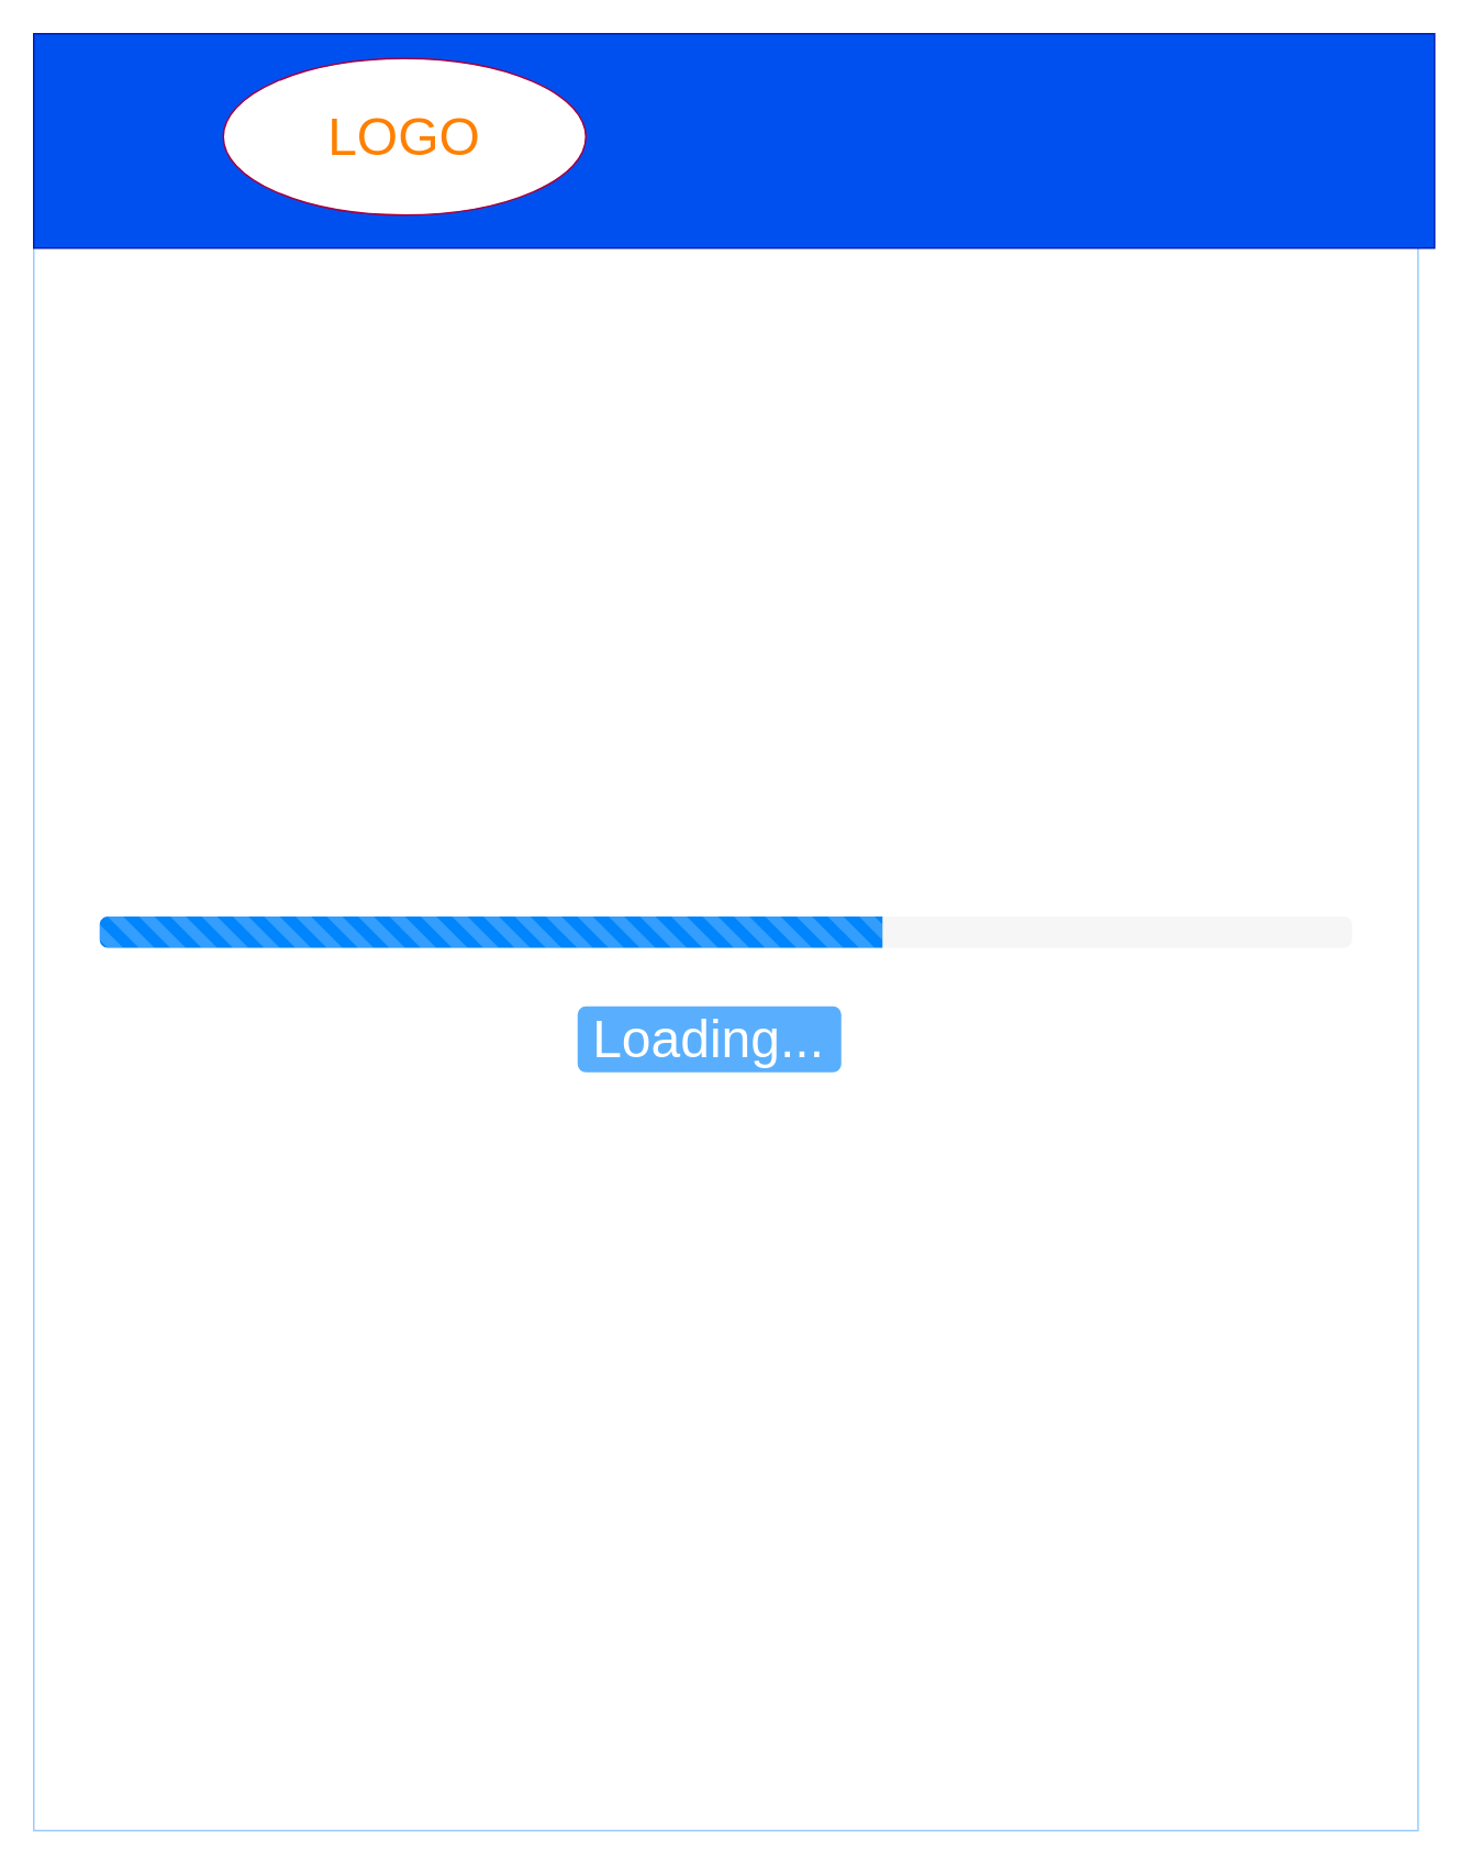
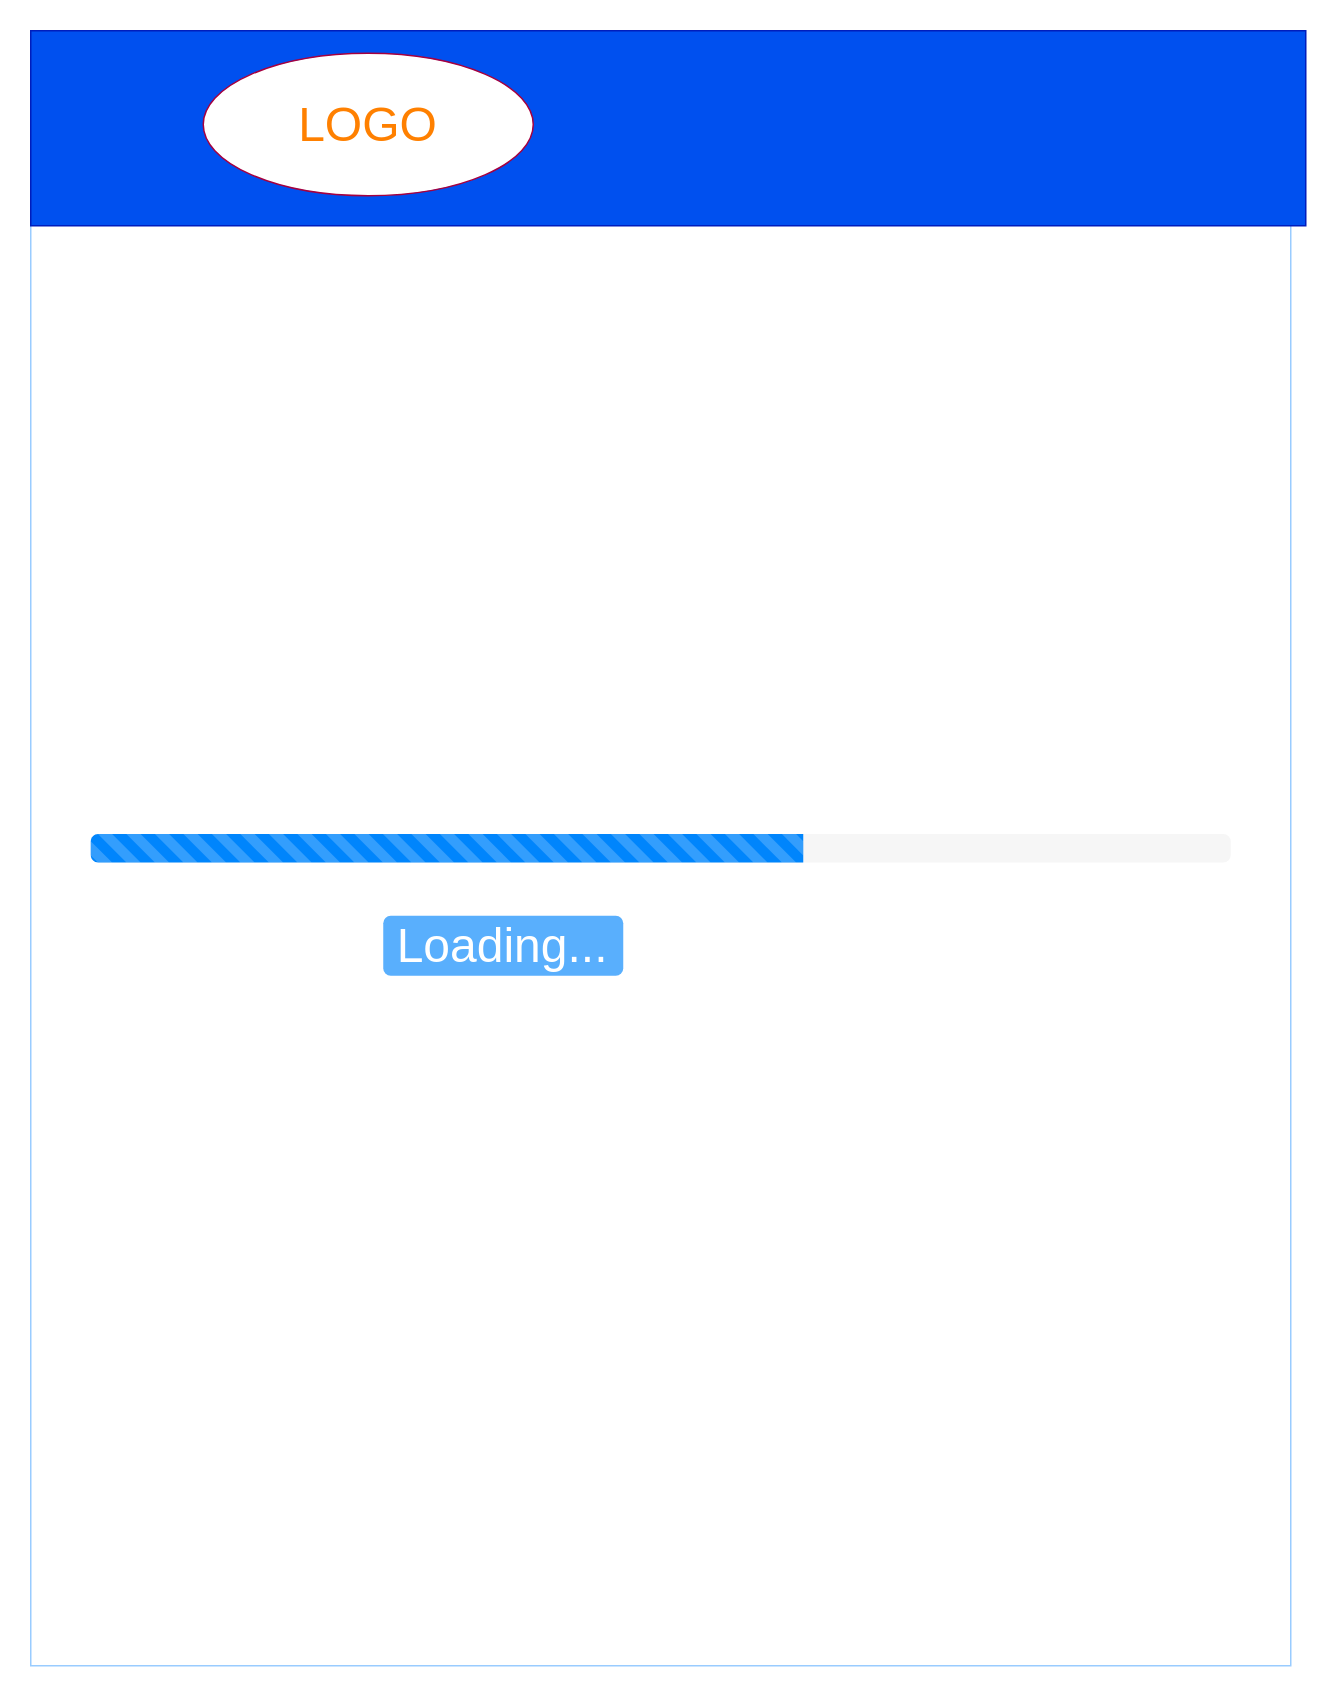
  <mxCell id="0" />
  <mxCell id="1" parent="0" />
  <mxCell id="2" value="" style="rounded=0;whiteSpace=wrap;html=1;strokeColor=#99CCFF;" parent="1" vertex="1"><mxGeometry width="840" height="1090" as="geometry" x="20" y="20" /></mxCell>
  <mxCell id="3" value="" style="rounded=0;whiteSpace=wrap;html=1;fillColor=#0050ef;fontColor=#ffffff;strokeColor=#001DBC;" parent="1" vertex="1"><mxGeometry width="850" height="130" as="geometry" x="20" y="20" /></mxCell>
  <mxCell id="4" value="&lt;font color=&quot;#ff8000&quot; style=&quot;font-size: 32px;&quot;&gt;LOGO&lt;/font&gt;" style="ellipse;whiteSpace=wrap;html=1;fillColor=#FFFFFF;fontColor=#ffffff;strokeColor=#A50040;" parent="1" vertex="1"><mxGeometry x="135" y="35" width="220" height="95" as="geometry" /></mxCell>
- <mxCell id="5" value="Loading..." style="html=1;shadow=0;dashed=0;shape=mxgraph.bootstrap.rrect;rSize=5;strokeColor=none;html=1;whiteSpace=wrap;fillColor=#59AFFD;fontColor=#ffffff;align=right;spacing=10;fontSize=32;" parent="1" vertex="1"><mxGeometry x="350" y="610" width="160" height="40" as="geometry" /></mxCell>
+ <mxCell id="5" value="Loading..." style="html=1;shadow=0;dashed=0;shape=mxgraph.bootstrap.rrect;rSize=5;strokeColor=none;html=1;whiteSpace=wrap;fillColor=#59AFFD;fontColor=#ffffff;align=right;spacing=10;fontSize=32;" parent="1" vertex="1"><mxGeometry x="255" y="610" width="160" height="40" as="geometry" /></mxCell>
  <mxCell id="6" value="" style="html=1;shadow=0;dashed=0;shape=mxgraph.bootstrap.rrect;rSize=5;strokeColor=none;fillColor=#f6f6f6;whiteSpace=wrap;fontSize=32;" parent="1" vertex="1"><mxGeometry x="60" y="555.5" width="760" height="19" as="geometry" /></mxCell>
  <mxCell id="7" value="" style="html=1;shadow=0;dashed=0;shape=mxgraph.bootstrap.leftButtonStriped;fillColor=#0085FC;fontColor=#FFFFFF;whiteSpace=wrap;fontSize=32;" parent="6" vertex="1"><mxGeometry width="475" height="19" as="geometry" /></mxCell>
